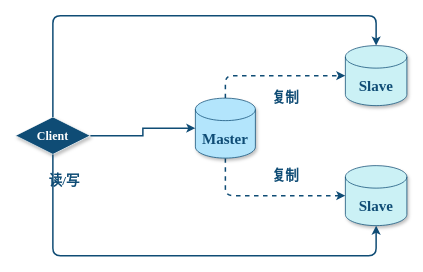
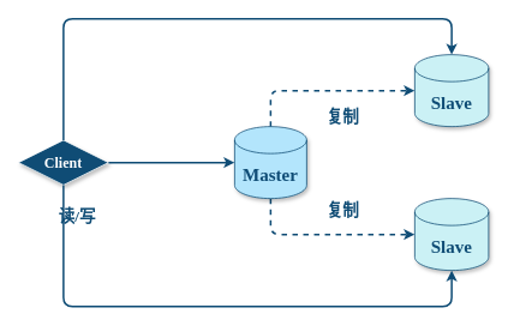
  <mxCell id="0" />
  <mxCell id="1" parent="0" />
  <mxCell id="2" style="edgeStyle=orthogonalEdgeStyle;rounded=1;orthogonalLoop=1;jettySize=auto;html=1;fontFamily=ZCOOL QingKe HuangYou;fontSource=https%3A%2F%2Ffonts.googleapis.com%2Fcss%3Ffamily%3DZCOOL%2BQingKe%2BHuangYou;fontSize=18;fontColor=#FFFFFF;strokeColor=#0F4C75;exitX=0.5;exitY=1;exitDx=0;exitDy=0;exitPerimeter=0;strokeWidth=2;dashed=1;entryX=0;entryY=0.5;entryDx=0;entryDy=0;entryPerimeter=0;" edge="1" parent="1" source="4" target="5"><mxGeometry relative="1" as="geometry" /></mxCell>
  <mxCell id="3" style="edgeStyle=orthogonalEdgeStyle;rounded=1;orthogonalLoop=1;jettySize=auto;html=1;fontFamily=ZCOOL QingKe HuangYou;fontSource=https%3A%2F%2Ffonts.googleapis.com%2Fcss%3Ffamily%3DZCOOL%2BQingKe%2BHuangYou;fontSize=18;fontColor=#FFFFFF;strokeColor=#0F4C75;strokeWidth=2;dashed=1;exitX=0.5;exitY=0;exitDx=0;exitDy=0;exitPerimeter=0;entryX=0;entryY=0.5;entryDx=0;entryDy=0;entryPerimeter=0;" edge="1" parent="1" source="4" target="6"><mxGeometry relative="1" as="geometry" /></mxCell>
- <mxCell id="4" value="&lt;b&gt;Master&lt;/b&gt;" style="shape=cylinder3;whiteSpace=wrap;html=1;boundedLbl=1;backgroundOutline=1;size=15;rounded=1;shadow=1;align=center;verticalAlign=middle;fontFamily=Tahoma;fontSize=20;fontColor=#0F4C75;fillColor=#B3E5FC;strokeColor=#0F4C75;" vertex="1" parent="1"><mxGeometry x="260" y="130" width="80" height="80" as="geometry" /></mxCell>
+ <mxCell id="4" value="&lt;b&gt;Master&lt;/b&gt;" style="shape=cylinder3;whiteSpace=wrap;html=1;boundedLbl=1;backgroundOutline=1;size=15;rounded=1;shadow=1;align=center;verticalAlign=middle;fontFamily=Tahoma;fontSize=20;fontColor=#0F4C75;fillColor=#B3E5FC;strokeColor=#0F4C75;" vertex="1" parent="1"><mxGeometry x="260" y="140" width="80" height="80" as="geometry" /></mxCell>
  <mxCell id="5" value="&lt;b style=&quot;border-color: var(--border-color);&quot;&gt;Slave&lt;/b&gt;" style="shape=cylinder3;whiteSpace=wrap;html=1;boundedLbl=1;backgroundOutline=1;size=15;rounded=1;shadow=1;align=center;verticalAlign=middle;spacing=20;fontFamily=Tahoma;fontSize=20;fontColor=#0F4C75;fillColor=#CBF1F5;strokeColor=#0F4C75;" vertex="1" parent="1"><mxGeometry x="460" y="220" width="82" height="80" as="geometry" /></mxCell>
  <mxCell id="6" value="&lt;b&gt;Slave&lt;/b&gt;" style="shape=cylinder3;whiteSpace=wrap;html=1;boundedLbl=1;backgroundOutline=1;size=15;rounded=1;shadow=1;align=center;verticalAlign=middle;spacing=20;fontFamily=Tahoma;fontSize=20;fontColor=#0F4C75;fillColor=#CBF1F5;strokeColor=#0F4C75;" vertex="1" parent="1"><mxGeometry x="460" y="60" width="82" height="80" as="geometry" /></mxCell>
  <mxCell id="7" value="复制" style="text;html=1;align=center;verticalAlign=middle;resizable=0;points=[];autosize=1;strokeColor=none;fillColor=none;fontSize=18;fontFamily=Tahoma;fontColor=#0F4C75;fontStyle=1" vertex="1" parent="1"><mxGeometry x="350" y="110" width="60" height="40" as="geometry" /></mxCell>
  <mxCell id="8" value="复制" style="text;html=1;align=center;verticalAlign=middle;resizable=0;points=[];autosize=1;strokeColor=none;fillColor=none;fontSize=18;fontFamily=Tahoma;fontColor=#0F4C75;fontStyle=1" vertex="1" parent="1"><mxGeometry x="350" y="213" width="60" height="40" as="geometry" /></mxCell>
  <mxCell id="9" value="&lt;b&gt;Client&lt;/b&gt;" style="rhombus;arcSize=10;whiteSpace=wrap;html=1;align=center;fontColor=#FFFFFF;strokeColor=#FFFFFF;fillColor=#0F4C75;shadow=1;fontFamily=ZCOOL QingKe HuangYou;fontSize=16;container=0;fontSource=https%3A%2F%2Ffonts.googleapis.com%2Fcss%3Ffamily%3DZCOOL%2BQingKe%2BHuangYou;verticalAlign=middle;fontStyle=0;" vertex="1" parent="1"><mxGeometry x="20" y="155" width="100" height="50" as="geometry" /></mxCell>
  <mxCell id="10" style="edgeStyle=orthogonalEdgeStyle;shape=connector;rounded=0;orthogonalLoop=1;jettySize=auto;html=1;entryX=0;entryY=0.5;entryDx=0;entryDy=0;entryPerimeter=0;labelBackgroundColor=default;strokeColor=#0F4C75;strokeWidth=2;align=center;verticalAlign=middle;fontFamily=ZCOOL QingKe HuangYou;fontSource=https%3A%2F%2Ffonts.googleapis.com%2Fcss%3Ffamily%3DZCOOL%2BQingKe%2BHuangYou;fontSize=18;fontColor=#FFFFFF;endArrow=classic;" edge="1" parent="1" source="9" target="4"><mxGeometry relative="1" as="geometry" /></mxCell>
  <mxCell id="11" value="&lt;b&gt;读/写&lt;/b&gt;" style="text;html=1;align=center;verticalAlign=middle;resizable=0;points=[];autosize=1;strokeColor=none;fillColor=none;fontSize=18;fontFamily=Tahoma;fontColor=#0F4C75;" vertex="1" parent="1"><mxGeometry x="50" y="220" width="70" height="40" as="geometry" /></mxCell>
  <mxCell id="12" style="edgeStyle=orthogonalEdgeStyle;shape=connector;rounded=1;orthogonalLoop=1;jettySize=auto;html=1;entryX=0.5;entryY=1;entryDx=0;entryDy=0;entryPerimeter=0;labelBackgroundColor=default;strokeColor=#0F4C75;strokeWidth=2;align=center;verticalAlign=middle;fontFamily=Tahoma;fontSource=https%3A%2F%2Ffonts.googleapis.com%2Fcss%3Ffamily%3DZCOOL%2BQingKe%2BHuangYou;fontSize=18;fontColor=#0F4C75;endArrow=classic;exitX=0.5;exitY=1;exitDx=0;exitDy=0;" edge="1" parent="1" source="9" target="5"><mxGeometry relative="1" as="geometry"><Array as="points"><mxPoint x="70" y="340" /><mxPoint x="501" y="340" /></Array></mxGeometry></mxCell>
  <mxCell id="13" style="edgeStyle=orthogonalEdgeStyle;shape=connector;rounded=1;orthogonalLoop=1;jettySize=auto;html=1;entryX=0.5;entryY=0;entryDx=0;entryDy=0;entryPerimeter=0;labelBackgroundColor=default;strokeColor=#0F4C75;strokeWidth=2;align=center;verticalAlign=middle;fontFamily=Tahoma;fontSource=https%3A%2F%2Ffonts.googleapis.com%2Fcss%3Ffamily%3DZCOOL%2BQingKe%2BHuangYou;fontSize=18;fontColor=#0F4C75;endArrow=classic;exitX=0.5;exitY=0;exitDx=0;exitDy=0;" edge="1" parent="1" source="9" target="6"><mxGeometry relative="1" as="geometry"><Array as="points"><mxPoint x="70" y="20" /><mxPoint x="501" y="20" /></Array></mxGeometry></mxCell>
